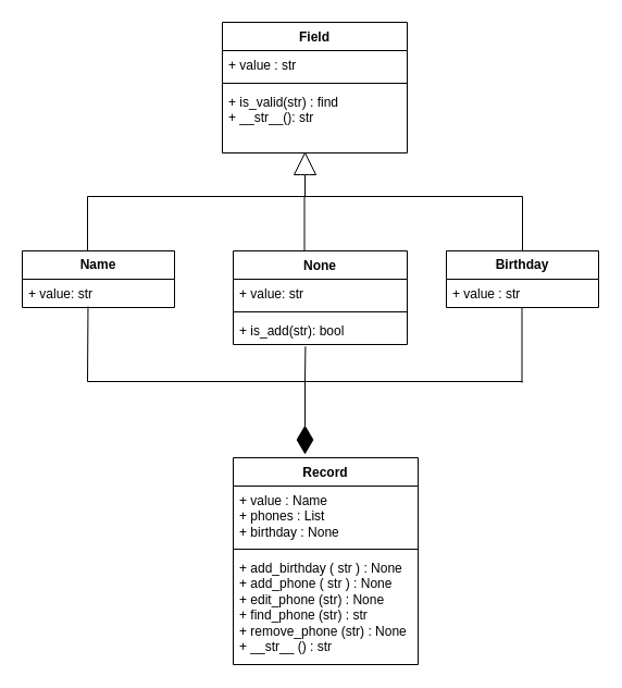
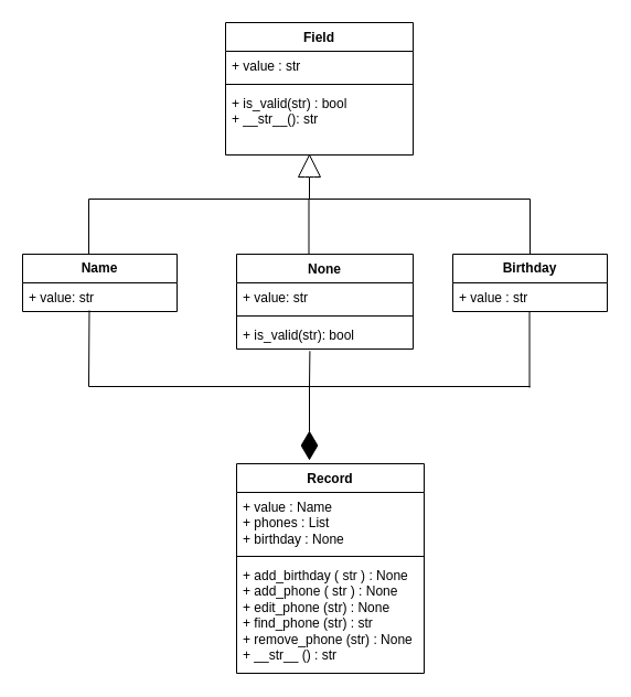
  <mxCell id="0" />
  <mxCell id="1" parent="0" />
  <mxCell id="2" value="Field" style="swimlane;fontStyle=1;align=center;verticalAlign=top;childLayout=stackLayout;horizontal=1;startSize=26;horizontalStack=0;resizeParent=1;resizeParentMax=0;resizeLast=0;collapsible=1;marginBottom=0;whiteSpace=wrap;html=1;" vertex="1" parent="1"><mxGeometry x="204" y="20" width="170" height="120" as="geometry" /></mxCell>
  <mxCell id="3" value="+ value : str" style="text;strokeColor=none;fillColor=none;align=left;verticalAlign=top;spacingLeft=4;spacingRight=4;overflow=hidden;rotatable=0;points=[[0,0.5],[1,0.5]];portConstraint=eastwest;whiteSpace=wrap;html=1;" vertex="1" parent="2"><mxGeometry y="26" width="170" height="26" as="geometry" /></mxCell>
  <mxCell id="4" value="" style="line;strokeWidth=1;fillColor=none;align=left;verticalAlign=middle;spacingTop=-1;spacingLeft=3;spacingRight=3;rotatable=0;labelPosition=right;points=[];portConstraint=eastwest;strokeColor=inherit;" vertex="1" parent="2"><mxGeometry y="52" width="170" height="8" as="geometry" /></mxCell>
- <mxCell id="5" value="+ is_valid(str) : find&lt;div&gt;+ __str__(): str&lt;/div&gt;&lt;div&gt;&lt;br&gt;&lt;div&gt;&lt;br&gt;&lt;/div&gt;&lt;/div&gt;" style="text;strokeColor=none;fillColor=none;align=left;verticalAlign=top;spacingLeft=4;spacingRight=4;overflow=hidden;rotatable=0;points=[[0,0.5],[1,0.5]];portConstraint=eastwest;whiteSpace=wrap;html=1;" vertex="1" parent="2"><mxGeometry y="60" width="170" height="60" as="geometry" /></mxCell>
+ <mxCell id="5" value="+ is_valid(str) : bool&lt;div&gt;+ __str__(): str&lt;/div&gt;&lt;div&gt;&lt;br&gt;&lt;div&gt;&lt;br&gt;&lt;/div&gt;&lt;/div&gt;" style="text;strokeColor=none;fillColor=none;align=left;verticalAlign=top;spacingLeft=4;spacingRight=4;overflow=hidden;rotatable=0;points=[[0,0.5],[1,0.5]];portConstraint=eastwest;whiteSpace=wrap;html=1;" vertex="1" parent="2"><mxGeometry y="60" width="170" height="60" as="geometry" /></mxCell>
  <mxCell id="6" value="" style="endArrow=none;html=1;rounded=0;elbow=vertical;entryX=0;entryY=0.5;entryDx=0;entryDy=0;entryPerimeter=0;" edge="1" parent="2" target="16"><mxGeometry width="50" height="50" relative="1" as="geometry"><mxPoint x="76" y="160" as="sourcePoint" /><mxPoint x="76" y="110" as="targetPoint" /></mxGeometry></mxCell>
  <mxCell id="7" value="&lt;b&gt;Name&lt;/b&gt;" style="swimlane;fontStyle=0;childLayout=stackLayout;horizontal=1;startSize=26;fillColor=none;horizontalStack=0;resizeParent=1;resizeParentMax=0;resizeLast=0;collapsible=1;marginBottom=0;whiteSpace=wrap;html=1;" vertex="1" parent="1"><mxGeometry x="20" y="230" width="140" height="52" as="geometry" /></mxCell>
  <mxCell id="8" value="+ value: str" style="text;strokeColor=none;fillColor=none;align=left;verticalAlign=top;spacingLeft=4;spacingRight=4;overflow=hidden;rotatable=0;points=[[0,0.5],[1,0.5]];portConstraint=eastwest;whiteSpace=wrap;html=1;" vertex="1" parent="7"><mxGeometry y="26" width="140" height="26" as="geometry" /></mxCell>
  <mxCell id="9" value="None" style="swimlane;fontStyle=1;align=center;verticalAlign=top;childLayout=stackLayout;horizontal=1;startSize=26;horizontalStack=0;resizeParent=1;resizeParentMax=0;resizeLast=0;collapsible=1;marginBottom=0;whiteSpace=wrap;html=1;" vertex="1" parent="1"><mxGeometry x="214" y="230" width="160" height="86" as="geometry" /></mxCell>
  <mxCell id="10" value="+ value: str" style="text;strokeColor=none;fillColor=none;align=left;verticalAlign=top;spacingLeft=4;spacingRight=4;overflow=hidden;rotatable=0;points=[[0,0.5],[1,0.5]];portConstraint=eastwest;whiteSpace=wrap;html=1;" vertex="1" parent="9"><mxGeometry y="26" width="160" height="26" as="geometry" /></mxCell>
  <mxCell id="11" value="" style="line;strokeWidth=1;fillColor=none;align=left;verticalAlign=middle;spacingTop=-1;spacingLeft=3;spacingRight=3;rotatable=0;labelPosition=right;points=[];portConstraint=eastwest;strokeColor=inherit;" vertex="1" parent="9"><mxGeometry y="52" width="160" height="8" as="geometry" /></mxCell>
  <mxCell id="12" value="" style="endArrow=none;html=1;rounded=0;elbow=vertical;entryX=0.415;entryY=1.069;entryDx=0;entryDy=0;entryPerimeter=0;" edge="1" parent="9" target="13"><mxGeometry width="50" height="50" relative="1" as="geometry"><mxPoint x="66" y="120" as="sourcePoint" /><mxPoint x="76" y="52" as="targetPoint" /></mxGeometry></mxCell>
- <mxCell id="13" value="+ is_add(str): bool" style="text;strokeColor=none;fillColor=none;align=left;verticalAlign=top;spacingLeft=4;spacingRight=4;overflow=hidden;rotatable=0;points=[[0,0.5],[1,0.5]];portConstraint=eastwest;whiteSpace=wrap;html=1;" vertex="1" parent="9"><mxGeometry y="60" width="160" height="26" as="geometry" /></mxCell>
+ <mxCell id="13" value="+ is_valid(str): bool" style="text;strokeColor=none;fillColor=none;align=left;verticalAlign=top;spacingLeft=4;spacingRight=4;overflow=hidden;rotatable=0;points=[[0,0.5],[1,0.5]];portConstraint=eastwest;whiteSpace=wrap;html=1;" vertex="1" parent="9"><mxGeometry y="60" width="160" height="26" as="geometry" /></mxCell>
  <mxCell id="14" value="&lt;b&gt;Birthday&lt;/b&gt;" style="swimlane;fontStyle=0;childLayout=stackLayout;horizontal=1;startSize=26;fillColor=none;horizontalStack=0;resizeParent=1;resizeParentMax=0;resizeLast=0;collapsible=1;marginBottom=0;whiteSpace=wrap;html=1;" vertex="1" parent="1"><mxGeometry x="410" y="230" width="140" height="52" as="geometry" /></mxCell>
  <mxCell id="15" value="+ value : str&lt;span style=&quot;white-space: pre;&quot;&gt;&#09;&lt;/span&gt;" style="text;strokeColor=none;fillColor=none;align=left;verticalAlign=top;spacingLeft=4;spacingRight=4;overflow=hidden;rotatable=0;points=[[0,0.5],[1,0.5]];portConstraint=eastwest;whiteSpace=wrap;html=1;" vertex="1" parent="14"><mxGeometry y="26" width="140" height="26" as="geometry" /></mxCell>
  <mxCell id="16" value="" style="html=1;shadow=0;dashed=0;align=center;verticalAlign=middle;shape=mxgraph.arrows2.arrow;dy=0.6;dx=40;direction=north;notch=0;" vertex="1" parent="1"><mxGeometry x="270" y="140" width="20" height="20" as="geometry" /></mxCell>
  <mxCell id="17" value="" style="endArrow=none;html=1;rounded=0;elbow=vertical;" edge="1" parent="1"><mxGeometry width="50" height="50" relative="1" as="geometry"><mxPoint x="480" y="230" as="sourcePoint" /><mxPoint x="480" y="180" as="targetPoint" /></mxGeometry></mxCell>
  <mxCell id="18" value="" style="endArrow=none;html=1;rounded=0;elbow=vertical;" edge="1" parent="1"><mxGeometry width="50" height="50" relative="1" as="geometry"><mxPoint x="279.5" y="230" as="sourcePoint" /><mxPoint x="279.5" y="180" as="targetPoint" /></mxGeometry></mxCell>
  <mxCell id="19" value="" style="endArrow=none;html=1;rounded=0;elbow=vertical;" edge="1" parent="1"><mxGeometry width="50" height="50" relative="1" as="geometry"><mxPoint x="80" y="230" as="sourcePoint" /><mxPoint x="80" y="180" as="targetPoint" /></mxGeometry></mxCell>
  <mxCell id="20" value="" style="endArrow=none;html=1;rounded=0;elbow=vertical;" edge="1" parent="1"><mxGeometry width="50" height="50" relative="1" as="geometry"><mxPoint x="80" y="180" as="sourcePoint" /><mxPoint x="480" y="180" as="targetPoint" /></mxGeometry></mxCell>
  <mxCell id="21" value="Record" style="swimlane;fontStyle=1;align=center;verticalAlign=top;childLayout=stackLayout;horizontal=1;startSize=26;horizontalStack=0;resizeParent=1;resizeParentMax=0;resizeLast=0;collapsible=1;marginBottom=0;whiteSpace=wrap;html=1;" vertex="1" parent="1"><mxGeometry x="214" y="420" width="170" height="190" as="geometry" /></mxCell>
  <mxCell id="22" value="+ value : Name&lt;div&gt;+ phones : List&lt;/div&gt;&lt;div&gt;+ birthday : None&lt;/div&gt;" style="text;strokeColor=none;fillColor=none;align=left;verticalAlign=top;spacingLeft=4;spacingRight=4;overflow=hidden;rotatable=0;points=[[0,0.5],[1,0.5]];portConstraint=eastwest;whiteSpace=wrap;html=1;" vertex="1" parent="21"><mxGeometry y="26" width="170" height="54" as="geometry" /></mxCell>
  <mxCell id="23" value="" style="line;strokeWidth=1;fillColor=none;align=left;verticalAlign=middle;spacingTop=-1;spacingLeft=3;spacingRight=3;rotatable=0;labelPosition=right;points=[];portConstraint=eastwest;strokeColor=inherit;" vertex="1" parent="21"><mxGeometry y="80" width="170" height="8" as="geometry" /></mxCell>
  <mxCell id="24" value="+ add_birthday ( str ) : None&amp;nbsp;&lt;div&gt;+ add_phone ( str ) : None&lt;/div&gt;&lt;div&gt;+ edit_phone (str) : None&lt;/div&gt;&lt;div&gt;+ find_phone (str) : str&lt;/div&gt;&lt;div&gt;+ remove_phone (str) : None&lt;/div&gt;&lt;div&gt;+ __str__ () : str&lt;/div&gt;&lt;div&gt;&lt;br&gt;&lt;/div&gt;&lt;div&gt;&lt;br&gt;&lt;/div&gt;" style="text;strokeColor=none;fillColor=none;align=left;verticalAlign=top;spacingLeft=4;spacingRight=4;overflow=hidden;rotatable=0;points=[[0,0.5],[1,0.5]];portConstraint=eastwest;whiteSpace=wrap;html=1;" vertex="1" parent="21"><mxGeometry y="88" width="170" height="102" as="geometry" /></mxCell>
  <mxCell id="25" value="" style="endArrow=diamondThin;endFill=1;endSize=24;html=1;rounded=0;elbow=vertical;" edge="1" parent="1"><mxGeometry width="160" relative="1" as="geometry"><mxPoint x="280" y="350" as="sourcePoint" /><mxPoint x="280" y="417" as="targetPoint" /></mxGeometry></mxCell>
  <mxCell id="26" value="" style="endArrow=none;html=1;rounded=0;elbow=vertical;" edge="1" parent="1"><mxGeometry width="50" height="50" relative="1" as="geometry"><mxPoint x="80" y="350" as="sourcePoint" /><mxPoint x="480" y="350" as="targetPoint" /></mxGeometry></mxCell>
  <mxCell id="27" value="" style="endArrow=none;html=1;rounded=0;elbow=vertical;entryX=0.432;entryY=0.96;entryDx=0;entryDy=0;entryPerimeter=0;" edge="1" parent="1" target="8"><mxGeometry width="50" height="50" relative="1" as="geometry"><mxPoint x="80" y="350" as="sourcePoint" /><mxPoint x="390" y="410" as="targetPoint" /></mxGeometry></mxCell>
  <mxCell id="28" value="" style="endArrow=none;html=1;rounded=0;elbow=vertical;entryX=0.432;entryY=0.96;entryDx=0;entryDy=0;entryPerimeter=0;" edge="1" parent="1"><mxGeometry width="50" height="50" relative="1" as="geometry"><mxPoint x="479.52" y="351" as="sourcePoint" /><mxPoint x="479.52" y="282" as="targetPoint" /></mxGeometry></mxCell>
